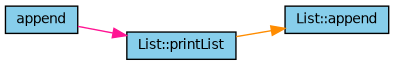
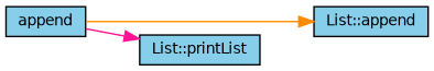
  digraph {
    rankdir=LR
    node [color=black fillcolor=skyblue fontname=Helvetica fontsize=10 shape=record style=filled]
    edge [fontname=Helvetica fontsize=10 labelfontname=Helvetica labelfontsize=10 style=solid]
    n1 [fontcolor=black height=0.2 label=append width=0.4]
    n2 [height=0.2 label="List::append" width=0.4]
    n3 [height=0.2 label="List::printList" width=0.4]
-   n3 -> n2 [color=darkorange]
+   n1 -> n2 [color=darkorange]
    n1 -> n3 [color=deeppink]
  }
